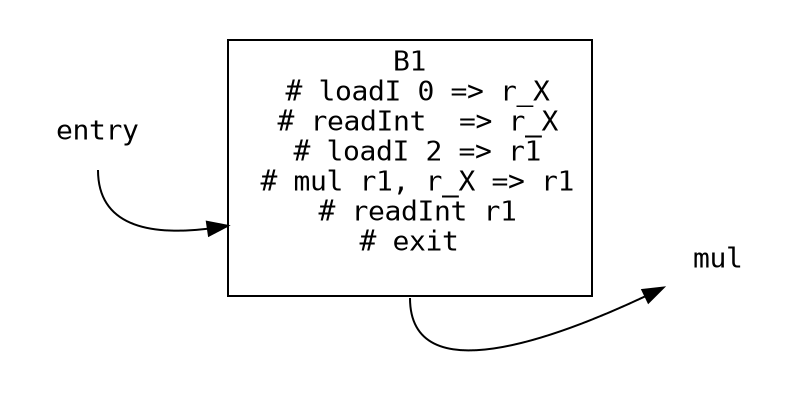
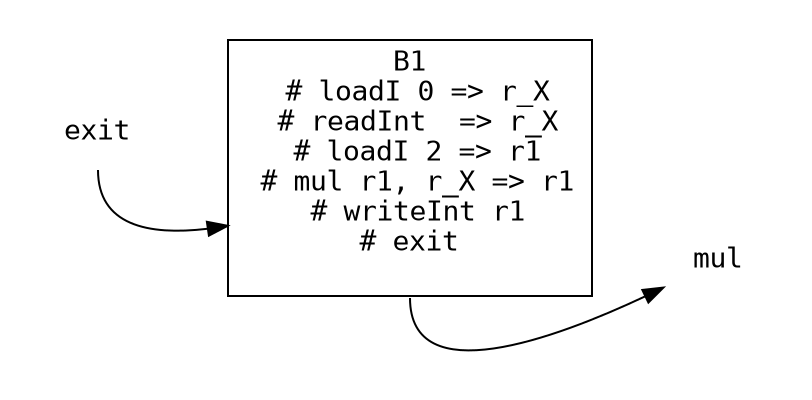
  digraph {
    fontname="DejaVu Sans Mono"
    rankdir=LR
    node [fontname="DejaVu Sans Mono" shape=none]
    edge [fontname="DejaVu Sans Mono" tailport=s]
-   n1 [fillcolor="/x11/white" label=<B1<br/> # loadI 0 =&gt; r_X<br/> # readInt  =&gt; r_X<br/> # loadI 2 =&gt; r1<br/> # mul r1&#44; r_X =&gt; r1<br/> # readInt r1<br/> # exit <br/> > shape=box]
-   entry
+   n1 [fillcolor="/x11/white" label=<B1<br/> # loadI 0 =&gt; r_X<br/> # readInt  =&gt; r_X<br/> # loadI 2 =&gt; r1<br/> # mul r1&#44; r_X =&gt; r1<br/> # writeInt r1<br/> # exit <br/> > shape=box]
+   entry [label=exit]
    n3 [label=mul]
    subgraph cluster_1 {
      color="/x11/white"
      n1
      entry
      n3
    }
    n1 -> n3
    entry -> n1
  }
